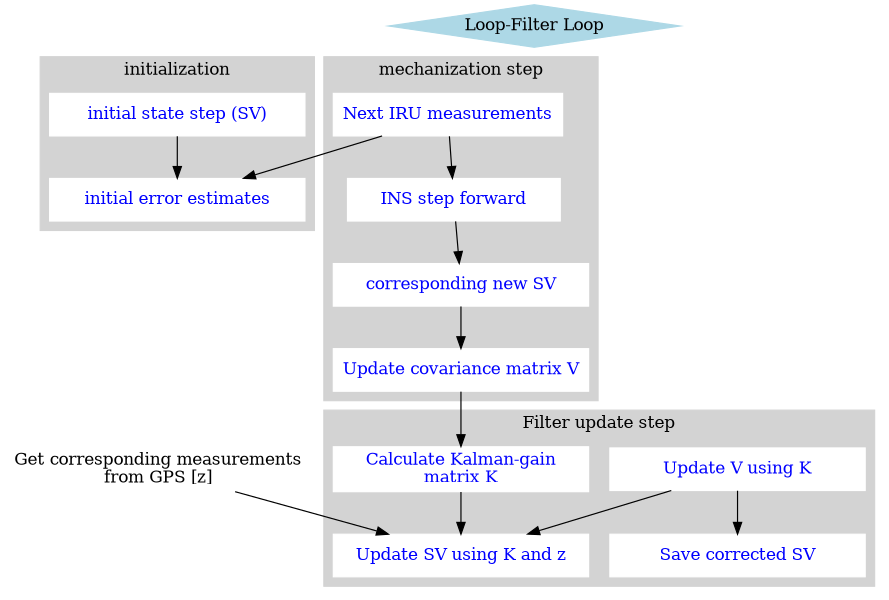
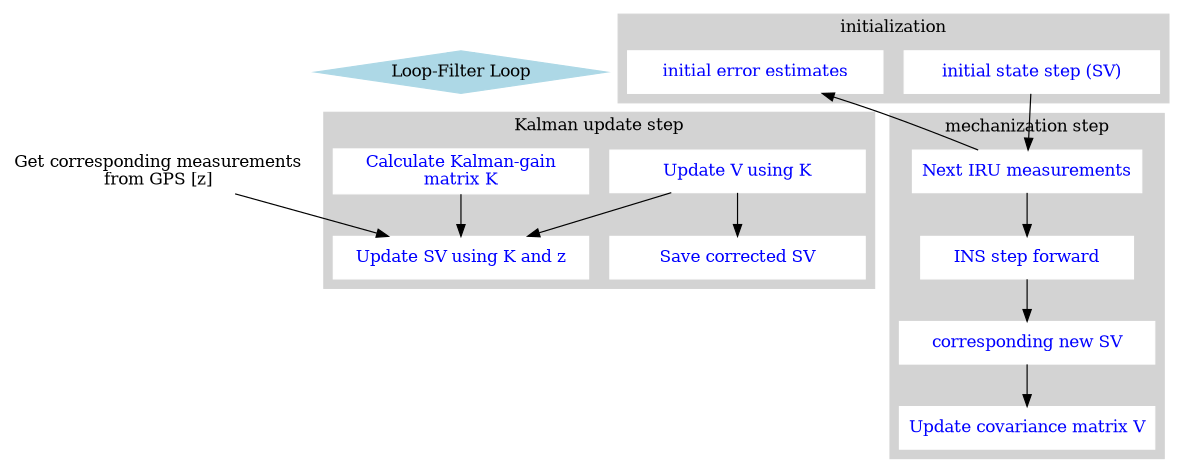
  digraph {
    node [color=white fontcolor=blue shape=box style=filled]
    "Calculate Kalman-gain\nmatrix K" [width=3]
    "Update SV using K and z" [width=3]
    "Update V using K" [width=3]
    "Save corrected SV" [width=3]
    "Next IRU measurements" [width=2.5]
    "INS step forward" [width=2.5]
    n7 [label="corresponding new SV" width=3]
    "Update covariance matrix V" [width=3]
    n9 [label="initial state step (SV)" width=3]
    "initial error estimates" [width=3]
    n11 [color=lightblue label="Loop-Filter Loop" shape=Mdiamond fontcolor=""]
    "Get corresponding measurements\nfrom GPS [z]" [width=3 fontcolor=""]
    subgraph cluster_1 {
      color=lightgrey
-     label="Filter update step"
+     label="Kalman update step"
      style=filled
      "Calculate Kalman-gain\nmatrix K"
      "Update SV using K and z"
      "Update V using K"
      "Save corrected SV"
    }
    subgraph cluster_2 {
      color=lightgrey
      label="mechanization step"
      style=filled
      "Next IRU measurements"
      "INS step forward"
      n7
      "Update covariance matrix V"
    }
    subgraph cluster_3 {
      color=lightgrey
      label=initialization
      style=filled
      n9
      "initial error estimates"
    }
    "Calculate Kalman-gain\nmatrix K" -> "Update SV using K and z"
    "Update V using K" -> "Update SV using K and z"
    "Update V using K" -> "Save corrected SV"
    "Next IRU measurements" -> "INS step forward"
    "Next IRU measurements" -> "initial error estimates" [weight=8]
    "INS step forward" -> n7
    n7 -> "Update covariance matrix V"
-   "Update covariance matrix V" -> "Calculate Kalman-gain\nmatrix K" [weight=8]
-   n9 -> "initial error estimates" [weight=9]
+   n9 -> "Next IRU measurements" [weight=9]
    n11 -> "Calculate Kalman-gain\nmatrix K" [style=invis weight=1]
    n11 -> "Next IRU measurements" [style=invis weight=1]
    "Get corresponding measurements\nfrom GPS [z]" -> "Update SV using K and z" [weight=8]
  }
